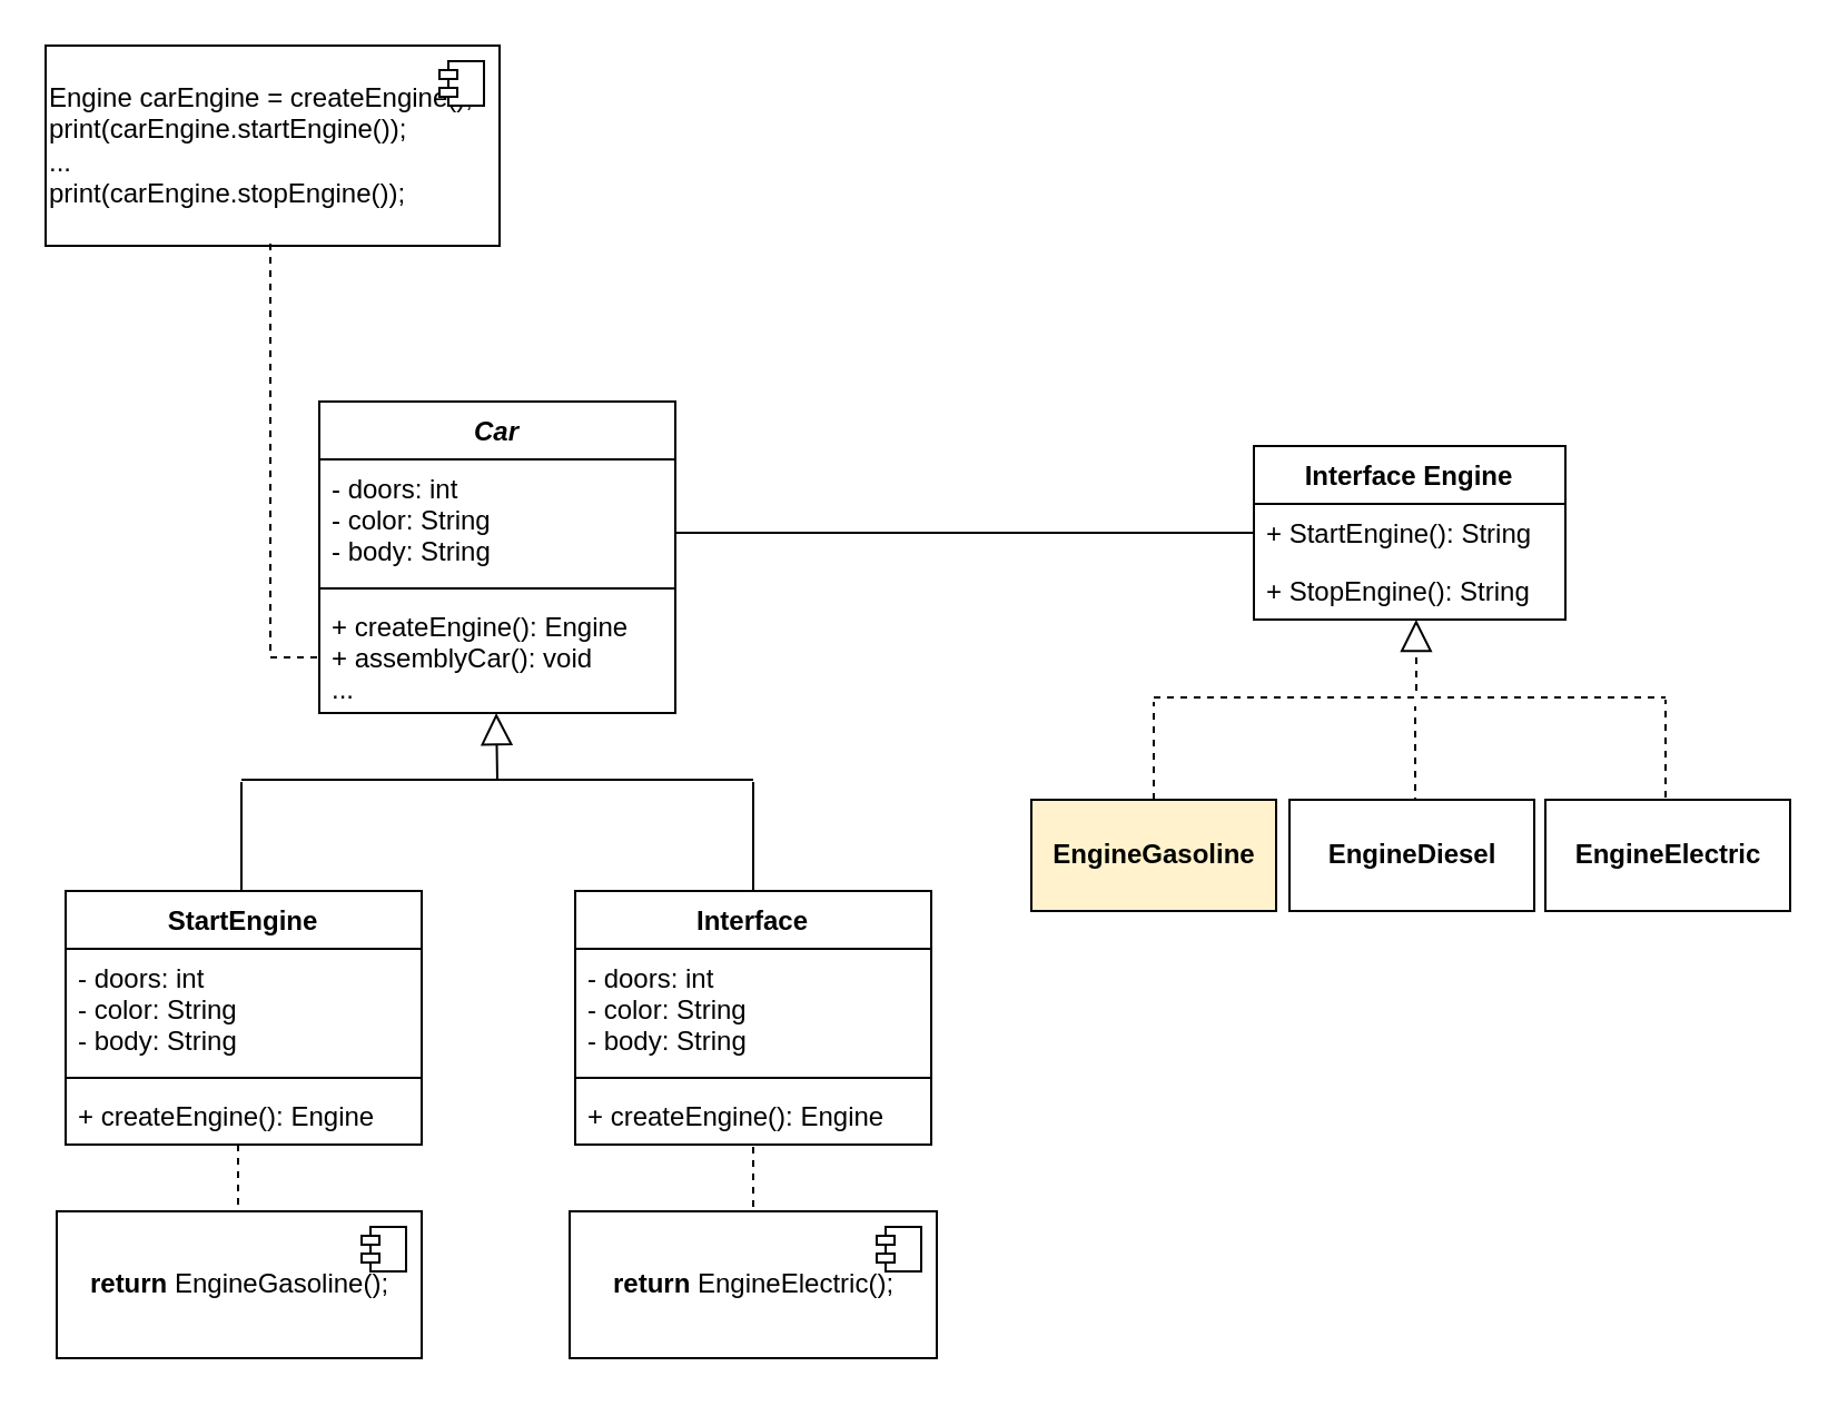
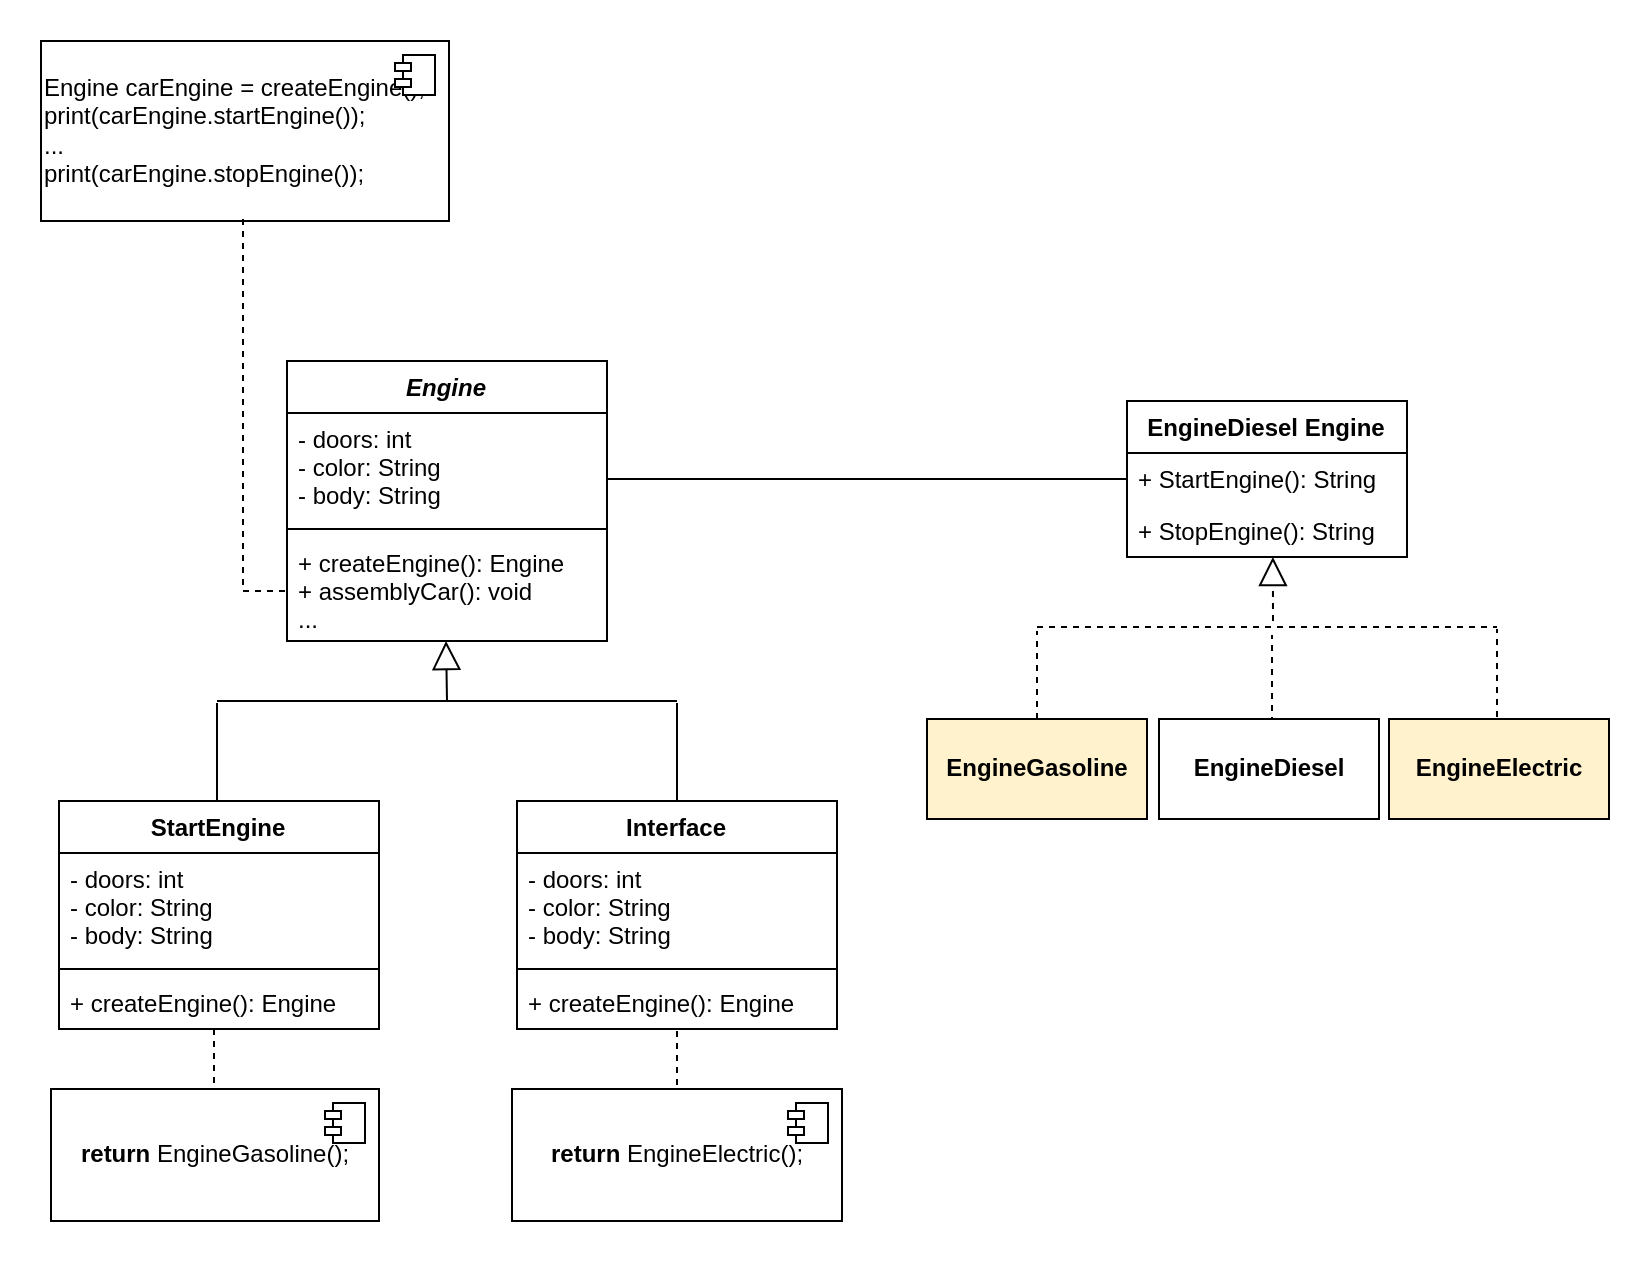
  <mxCell id="0" />
  <mxCell id="1" parent="0" />
- <mxCell id="2" value="Interface Engine" style="swimlane;fontStyle=1;childLayout=stackLayout;horizontal=1;startSize=26;fillColor=none;horizontalStack=0;resizeParent=1;resizeParentMax=0;resizeLast=0;collapsible=1;marginBottom=0;" parent="1" vertex="1"><mxGeometry x="563" y="200" width="140" height="78" as="geometry" /></mxCell>
+ <mxCell id="2" value="EngineDiesel Engine" style="swimlane;fontStyle=1;childLayout=stackLayout;horizontal=1;startSize=26;fillColor=none;horizontalStack=0;resizeParent=1;resizeParentMax=0;resizeLast=0;collapsible=1;marginBottom=0;" parent="1" vertex="1"><mxGeometry x="563" y="200" width="140" height="78" as="geometry" /></mxCell>
  <mxCell id="3" value="+ StartEngine(): String" style="text;strokeColor=none;fillColor=none;align=left;verticalAlign=top;spacingLeft=4;spacingRight=4;overflow=hidden;rotatable=0;points=[[0,0.5],[1,0.5]];portConstraint=eastwest;" parent="2" vertex="1"><mxGeometry y="26" width="140" height="26" as="geometry" /></mxCell>
  <mxCell id="4" value="+ StopEngine(): String" style="text;strokeColor=none;fillColor=none;align=left;verticalAlign=top;spacingLeft=4;spacingRight=4;overflow=hidden;rotatable=0;points=[[0,0.5],[1,0.5]];portConstraint=eastwest;" parent="2" vertex="1"><mxGeometry y="52" width="140" height="26" as="geometry" /></mxCell>
  <mxCell id="5" value="" style="endArrow=block;dashed=1;endFill=0;endSize=12;html=1;entryX=0.521;entryY=1;entryDx=0;entryDy=0;entryPerimeter=0;" parent="1" target="4" edge="1"><mxGeometry width="160" relative="1" as="geometry"><mxPoint x="636" y="310" as="sourcePoint" /><mxPoint x="513" y="330" as="targetPoint" /></mxGeometry></mxCell>
  <mxCell id="6" value="" style="line;strokeWidth=1;fillColor=none;align=left;verticalAlign=middle;spacingTop=-1;spacingLeft=3;spacingRight=3;rotatable=0;labelPosition=right;points=[];portConstraint=eastwest;dashed=1;" parent="1" vertex="1"><mxGeometry x="518" y="309" width="230" height="8" as="geometry" /></mxCell>
  <mxCell id="7" value="" style="endArrow=none;html=1;edgeStyle=orthogonalEdgeStyle;dashed=1;" parent="1" edge="1"><mxGeometry relative="1" as="geometry"><mxPoint x="518" y="365" as="sourcePoint" /><mxPoint x="518" y="315" as="targetPoint" /></mxGeometry></mxCell>
  <mxCell id="8" value="" style="endArrow=none;html=1;edgeStyle=orthogonalEdgeStyle;dashed=1;" parent="1" edge="1"><mxGeometry relative="1" as="geometry"><mxPoint x="748" y="364" as="sourcePoint" /><mxPoint x="748" y="314" as="targetPoint" /></mxGeometry></mxCell>
  <mxCell id="9" value="" style="endArrow=none;html=1;edgeStyle=orthogonalEdgeStyle;dashed=1;" parent="1" edge="1"><mxGeometry relative="1" as="geometry"><mxPoint x="635.5" y="367" as="sourcePoint" /><mxPoint x="635.5" y="317" as="targetPoint" /></mxGeometry></mxCell>
  <mxCell id="10" value="&lt;b&gt;EngineGasoline&lt;/b&gt;" style="html=1;fillColor=#fff2cc;" parent="1" vertex="1"><mxGeometry x="463" y="359" width="110" height="50" as="geometry" /></mxCell>
  <mxCell id="11" value="&lt;b&gt;EngineDiesel&lt;/b&gt;" style="html=1;" parent="1" vertex="1"><mxGeometry x="579" y="359" width="110" height="50" as="geometry" /></mxCell>
- <mxCell id="12" value="&lt;b&gt;EngineElectric&lt;/b&gt;" style="html=1;" parent="1" vertex="1"><mxGeometry x="694" y="359" width="110" height="50" as="geometry" /></mxCell>
- <mxCell id="13" value="Car" style="swimlane;fontStyle=3;align=center;verticalAlign=top;childLayout=stackLayout;horizontal=1;startSize=26;horizontalStack=0;resizeParent=1;resizeParentMax=0;resizeLast=0;collapsible=1;marginBottom=0;" parent="1" vertex="1"><mxGeometry x="143" y="180" width="160" height="140" as="geometry" /></mxCell>
+ <mxCell id="12" value="&lt;b&gt;EngineElectric&lt;/b&gt;" style="html=1;fillColor=#fff2cc;" parent="1" vertex="1"><mxGeometry x="694" y="359" width="110" height="50" as="geometry" /></mxCell>
+ <mxCell id="13" value="Engine" style="swimlane;fontStyle=3;align=center;verticalAlign=top;childLayout=stackLayout;horizontal=1;startSize=26;horizontalStack=0;resizeParent=1;resizeParentMax=0;resizeLast=0;collapsible=1;marginBottom=0;" parent="1" vertex="1"><mxGeometry x="143" y="180" width="160" height="140" as="geometry" /></mxCell>
  <mxCell id="14" value="- doors: int&#10;- color: String&#10;- body: String" style="text;strokeColor=none;fillColor=none;align=left;verticalAlign=top;spacingLeft=4;spacingRight=4;overflow=hidden;rotatable=0;points=[[0,0.5],[1,0.5]];portConstraint=eastwest;" parent="13" vertex="1"><mxGeometry y="26" width="160" height="54" as="geometry" /></mxCell>
  <mxCell id="15" value="" style="line;strokeWidth=1;fillColor=none;align=left;verticalAlign=middle;spacingTop=-1;spacingLeft=3;spacingRight=3;rotatable=0;labelPosition=right;points=[];portConstraint=eastwest;" parent="13" vertex="1"><mxGeometry y="80" width="160" height="8" as="geometry" /></mxCell>
  <mxCell id="16" value="+ createEngine(): Engine&#10;+ assemblyCar(): void&#10;..." style="text;strokeColor=none;fillColor=none;align=left;verticalAlign=top;spacingLeft=4;spacingRight=4;overflow=hidden;rotatable=0;points=[[0,0.5],[1,0.5]];portConstraint=eastwest;" parent="13" vertex="1"><mxGeometry y="88" width="160" height="52" as="geometry" /></mxCell>
  <mxCell id="17" value="" style="endArrow=none;endFill=0;endSize=12;html=1;entryX=0;entryY=0.5;entryDx=0;entryDy=0;" parent="1" target="3" edge="1"><mxGeometry width="160" relative="1" as="geometry"><mxPoint x="303" y="239" as="sourcePoint" /><mxPoint x="463" y="236.5" as="targetPoint" /></mxGeometry></mxCell>
  <mxCell id="18" value="" style="line;strokeWidth=1;fillColor=none;align=left;verticalAlign=middle;spacingTop=-1;spacingLeft=3;spacingRight=3;rotatable=0;labelPosition=right;points=[];portConstraint=eastwest;" parent="1" vertex="1"><mxGeometry x="108" y="346" width="230" height="8" as="geometry" /></mxCell>
  <mxCell id="19" value="" style="endArrow=none;html=1;edgeStyle=orthogonalEdgeStyle;" parent="1" edge="1"><mxGeometry relative="1" as="geometry"><mxPoint x="108" y="401" as="sourcePoint" /><mxPoint x="108" y="351" as="targetPoint" /></mxGeometry></mxCell>
  <mxCell id="20" value="" style="endArrow=none;html=1;edgeStyle=orthogonalEdgeStyle;" parent="1" edge="1"><mxGeometry relative="1" as="geometry"><mxPoint x="338" y="401" as="sourcePoint" /><mxPoint x="338" y="351" as="targetPoint" /></mxGeometry></mxCell>
  <mxCell id="21" value="" style="endArrow=block;endFill=0;endSize=12;html=1;entryX=0.497;entryY=1;entryDx=0;entryDy=0;entryPerimeter=0;" parent="1" target="16" edge="1"><mxGeometry width="160" relative="1" as="geometry"><mxPoint x="223" y="350" as="sourcePoint" /><mxPoint x="222.5" y="330" as="targetPoint" /></mxGeometry></mxCell>
  <mxCell id="22" value="StartEngine" style="swimlane;fontStyle=1;align=center;verticalAlign=top;childLayout=stackLayout;horizontal=1;startSize=26;horizontalStack=0;resizeParent=1;resizeParentMax=0;resizeLast=0;collapsible=1;marginBottom=0;" parent="1" vertex="1"><mxGeometry x="29" y="400" width="160" height="114" as="geometry" /></mxCell>
  <mxCell id="23" value="- doors: int&#10;- color: String&#10;- body: String" style="text;strokeColor=none;fillColor=none;align=left;verticalAlign=top;spacingLeft=4;spacingRight=4;overflow=hidden;rotatable=0;points=[[0,0.5],[1,0.5]];portConstraint=eastwest;" parent="22" vertex="1"><mxGeometry y="26" width="160" height="54" as="geometry" /></mxCell>
  <mxCell id="24" value="" style="line;strokeWidth=1;fillColor=none;align=left;verticalAlign=middle;spacingTop=-1;spacingLeft=3;spacingRight=3;rotatable=0;labelPosition=right;points=[];portConstraint=eastwest;" parent="22" vertex="1"><mxGeometry y="80" width="160" height="8" as="geometry" /></mxCell>
  <mxCell id="25" value="+ createEngine(): Engine" style="text;strokeColor=none;fillColor=none;align=left;verticalAlign=top;spacingLeft=4;spacingRight=4;overflow=hidden;rotatable=0;points=[[0,0.5],[1,0.5]];portConstraint=eastwest;" parent="22" vertex="1"><mxGeometry y="88" width="160" height="26" as="geometry" /></mxCell>
  <mxCell id="26" value="Interface" style="swimlane;fontStyle=1;align=center;verticalAlign=top;childLayout=stackLayout;horizontal=1;startSize=26;horizontalStack=0;resizeParent=1;resizeParentMax=0;resizeLast=0;collapsible=1;marginBottom=0;" parent="1" vertex="1"><mxGeometry x="258" y="400" width="160" height="114" as="geometry" /></mxCell>
  <mxCell id="27" value="- doors: int&#10;- color: String&#10;- body: String" style="text;strokeColor=none;fillColor=none;align=left;verticalAlign=top;spacingLeft=4;spacingRight=4;overflow=hidden;rotatable=0;points=[[0,0.5],[1,0.5]];portConstraint=eastwest;" parent="26" vertex="1"><mxGeometry y="26" width="160" height="54" as="geometry" /></mxCell>
  <mxCell id="28" value="" style="line;strokeWidth=1;fillColor=none;align=left;verticalAlign=middle;spacingTop=-1;spacingLeft=3;spacingRight=3;rotatable=0;labelPosition=right;points=[];portConstraint=eastwest;" parent="26" vertex="1"><mxGeometry y="80" width="160" height="8" as="geometry" /></mxCell>
  <mxCell id="29" value="+ createEngine(): Engine" style="text;strokeColor=none;fillColor=none;align=left;verticalAlign=top;spacingLeft=4;spacingRight=4;overflow=hidden;rotatable=0;points=[[0,0.5],[1,0.5]];portConstraint=eastwest;" parent="26" vertex="1"><mxGeometry y="88" width="160" height="26" as="geometry" /></mxCell>
  <mxCell id="30" value="&lt;div&gt;Engine carEngine = createEngine();&lt;/div&gt;&lt;div&gt;print(carEngine.startEngine());&lt;/div&gt;&lt;div&gt;...&amp;nbsp; &amp;nbsp;&amp;nbsp;&lt;/div&gt;&lt;div&gt;print(carEngine.stopEngine());&lt;/div&gt;" style="html=1;dropTarget=0;align=left;" parent="1" vertex="1"><mxGeometry x="20" y="20" width="204" height="90" as="geometry" /></mxCell>
  <mxCell id="31" value="" style="shape=module;jettyWidth=8;jettyHeight=4;" parent="30" vertex="1"><mxGeometry x="1" width="20" height="20" relative="1" as="geometry"><mxPoint x="-27" y="7" as="offset" /></mxGeometry></mxCell>
  <mxCell id="32" value="&lt;b&gt;return&lt;/b&gt; EngineGasoline();" style="html=1;dropTarget=0;" parent="1" vertex="1"><mxGeometry x="25" y="544" width="164" height="66" as="geometry" /></mxCell>
  <mxCell id="33" value="" style="shape=module;jettyWidth=8;jettyHeight=4;" parent="32" vertex="1"><mxGeometry x="1" width="20" height="20" relative="1" as="geometry"><mxPoint x="-27" y="7" as="offset" /></mxGeometry></mxCell>
  <mxCell id="34" value="&lt;b&gt;return&lt;/b&gt;&amp;nbsp;EngineElectric();" style="html=1;dropTarget=0;" parent="1" vertex="1"><mxGeometry x="255.5" y="544" width="165" height="66" as="geometry" /></mxCell>
  <mxCell id="35" value="" style="shape=module;jettyWidth=8;jettyHeight=4;" parent="34" vertex="1"><mxGeometry x="1" width="20" height="20" relative="1" as="geometry"><mxPoint x="-27" y="7" as="offset" /></mxGeometry></mxCell>
  <mxCell id="36" value="" style="endArrow=none;html=1;edgeStyle=orthogonalEdgeStyle;exitX=0.5;exitY=1.038;exitDx=0;exitDy=0;exitPerimeter=0;entryX=0.5;entryY=0;entryDx=0;entryDy=0;dashed=1;" parent="1" source="29" target="34" edge="1"><mxGeometry relative="1" as="geometry"><mxPoint x="438" y="570" as="sourcePoint" /><mxPoint x="338" y="540" as="targetPoint" /></mxGeometry></mxCell>
  <mxCell id="37" value="" style="endArrow=none;html=1;edgeStyle=orthogonalEdgeStyle;exitX=0.5;exitY=1.038;exitDx=0;exitDy=0;exitPerimeter=0;entryX=0.5;entryY=0;entryDx=0;entryDy=0;dashed=1;" parent="1" edge="1"><mxGeometry relative="1" as="geometry"><mxPoint x="106.5" y="513.998" as="sourcePoint" /><mxPoint x="106.5" y="543.01" as="targetPoint" /></mxGeometry></mxCell>
  <mxCell id="38" value="" style="endArrow=none;html=1;edgeStyle=orthogonalEdgeStyle;rounded=0;dashed=1;" parent="1" edge="1"><mxGeometry relative="1" as="geometry"><mxPoint x="121" y="109" as="sourcePoint" /><mxPoint x="142" y="295" as="targetPoint" /><Array as="points"><mxPoint x="121" y="109" /><mxPoint x="121" y="295" /></Array></mxGeometry></mxCell>
